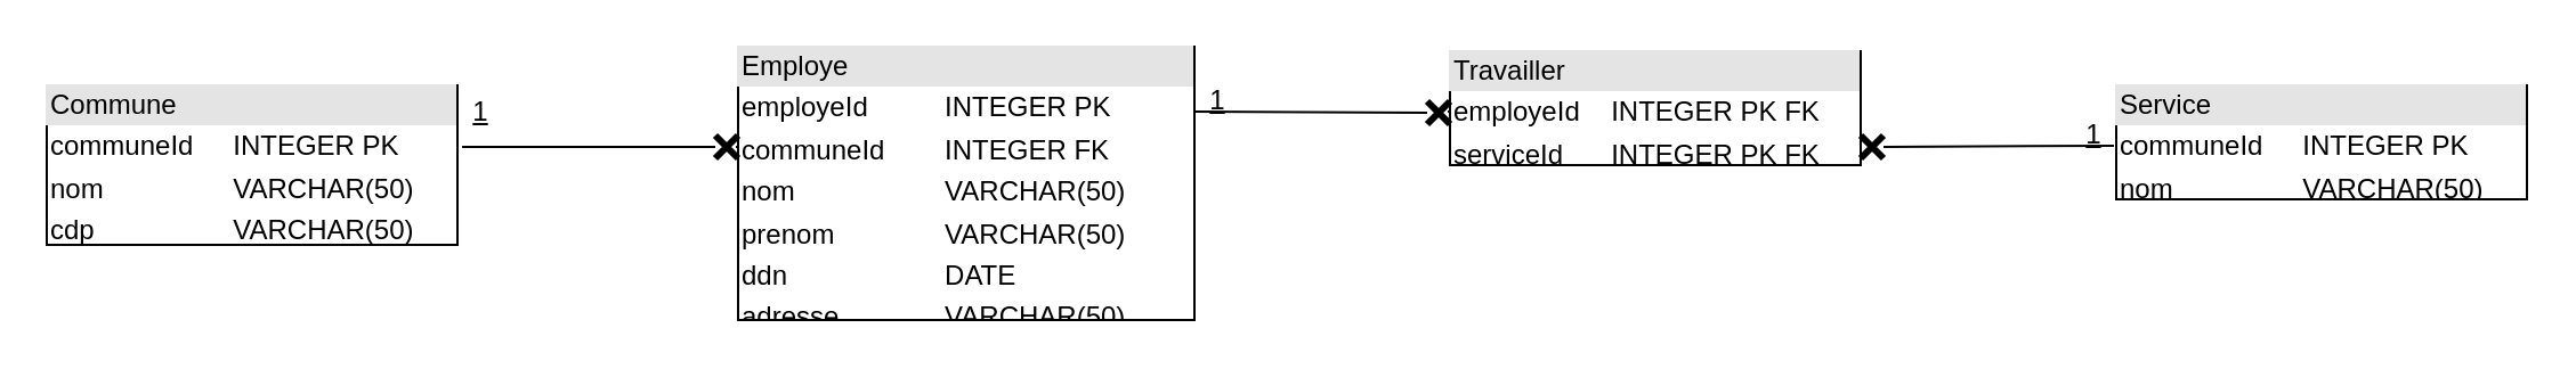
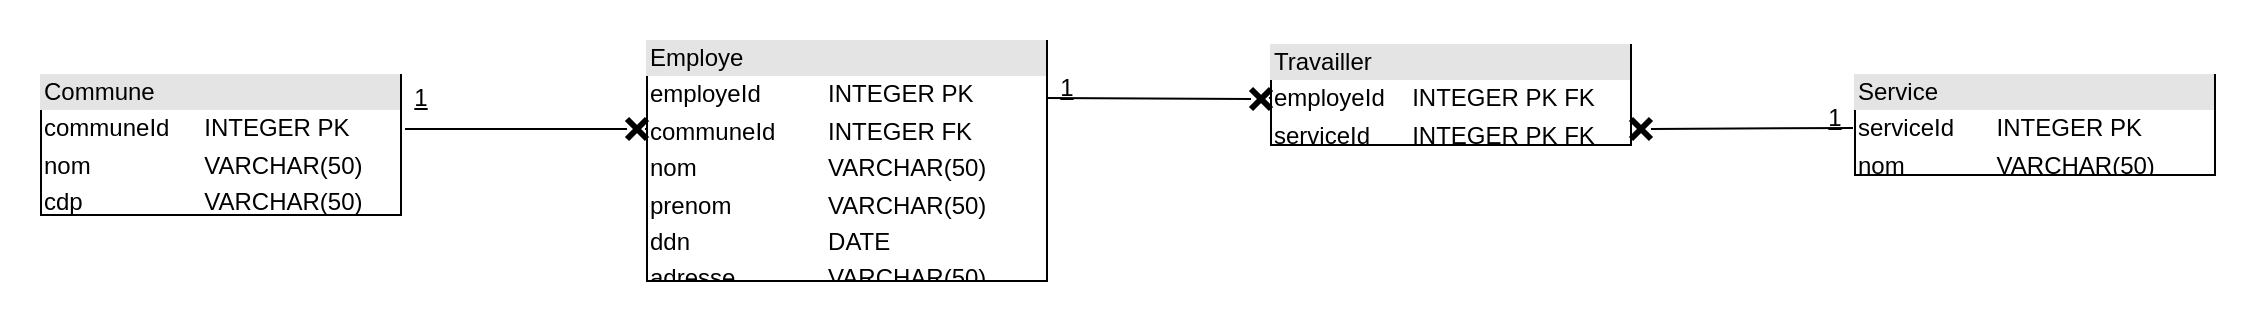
  <mxCell id="0" />
  <mxCell id="1" parent="0" />
  <mxCell id="2" value="&lt;div style=&quot;box-sizing:border-box;width:100%;background:#e4e4e4;padding:2px;&quot;&gt;Commune&lt;/div&gt;&lt;table style=&quot;width:100%;font-size:1em;&quot; cellpadding=&quot;2&quot; cellspacing=&quot;0&quot;&gt;&lt;tbody&gt;&lt;tr&gt;&lt;td&gt;communeId&lt;/td&gt;&lt;td&gt;INTEGER PK&lt;/td&gt;&lt;/tr&gt;&lt;tr&gt;&lt;td&gt;nom&lt;/td&gt;&lt;td&gt;VARCHAR(50)&lt;/td&gt;&lt;/tr&gt;&lt;tr&gt;&lt;td&gt;cdp&lt;/td&gt;&lt;td&gt;VARCHAR(50)&lt;/td&gt;&lt;/tr&gt;&lt;/tbody&gt;&lt;/table&gt;" style="verticalAlign=top;align=left;overflow=fill;html=1;" parent="1" vertex="1"><mxGeometry y="37" width="180" height="70" as="geometry" x="20" /></mxCell>
  <mxCell id="3" value="&lt;div style=&quot;box-sizing:border-box;width:100%;background:#e4e4e4;padding:2px;&quot;&gt;Employe&lt;/div&gt;&lt;table style=&quot;width:100%;font-size:1em;&quot; cellpadding=&quot;2&quot; cellspacing=&quot;0&quot;&gt;&lt;tbody&gt;&lt;tr&gt;&lt;td&gt;employeId&lt;/td&gt;&lt;td&gt;INTEGER PK&lt;/td&gt;&lt;/tr&gt;&lt;tr&gt;&lt;td&gt;communeId&lt;/td&gt;&lt;td&gt;INTEGER FK&lt;/td&gt;&lt;/tr&gt;&lt;tr&gt;&lt;td&gt;nom&lt;/td&gt;&lt;td&gt;VARCHAR(50)&lt;/td&gt;&lt;/tr&gt;&lt;tr&gt;&lt;td&gt;prenom&lt;/td&gt;&lt;td&gt;VARCHAR(50)&lt;/td&gt;&lt;/tr&gt;&lt;tr&gt;&lt;td&gt;ddn&lt;/td&gt;&lt;td&gt;DATE&lt;/td&gt;&lt;/tr&gt;&lt;tr&gt;&lt;td&gt;adresse&lt;/td&gt;&lt;td&gt;VARCHAR(50)&lt;/td&gt;&lt;/tr&gt;&lt;/tbody&gt;&lt;/table&gt;" style="verticalAlign=top;align=left;overflow=fill;html=1;" parent="1" vertex="1"><mxGeometry x="323" y="20" width="200" height="120" as="geometry" /></mxCell>
- <mxCell id="4" value="&lt;div style=&quot;box-sizing:border-box;width:100%;background:#e4e4e4;padding:2px;&quot;&gt;Service&lt;/div&gt;&lt;table style=&quot;width:100%;font-size:1em;&quot; cellpadding=&quot;2&quot; cellspacing=&quot;0&quot;&gt;&lt;tbody&gt;&lt;tr&gt;&lt;td&gt;communeId&lt;/td&gt;&lt;td&gt;INTEGER PK&lt;/td&gt;&lt;/tr&gt;&lt;tr&gt;&lt;td&gt;nom&lt;/td&gt;&lt;td&gt;VARCHAR(50)&lt;/td&gt;&lt;/tr&gt;&lt;/tbody&gt;&lt;/table&gt;" style="verticalAlign=top;align=left;overflow=fill;html=1;" parent="1" vertex="1"><mxGeometry x="927" y="37" width="180" height="50" as="geometry" /></mxCell>
+ <mxCell id="4" value="&lt;div style=&quot;box-sizing:border-box;width:100%;background:#e4e4e4;padding:2px;&quot;&gt;Service&lt;/div&gt;&lt;table style=&quot;width:100%;font-size:1em;&quot; cellpadding=&quot;2&quot; cellspacing=&quot;0&quot;&gt;&lt;tbody&gt;&lt;tr&gt;&lt;td&gt;serviceId&lt;/td&gt;&lt;td&gt;INTEGER PK&lt;/td&gt;&lt;/tr&gt;&lt;tr&gt;&lt;td&gt;nom&lt;/td&gt;&lt;td&gt;VARCHAR(50)&lt;/td&gt;&lt;/tr&gt;&lt;/tbody&gt;&lt;/table&gt;" style="verticalAlign=top;align=left;overflow=fill;html=1;" parent="1" vertex="1"><mxGeometry x="927" y="37" width="180" height="50" as="geometry" /></mxCell>
  <mxCell id="5" value="" style="endArrow=none;html=1;rounded=0;startArrow=none;" parent="1" source="8" edge="1"><mxGeometry width="50" height="50" relative="1" as="geometry"><mxPoint x="202" y="64" as="sourcePoint" /><mxPoint x="322" y="64" as="targetPoint" /></mxGeometry></mxCell>
  <mxCell id="6" value="" style="endArrow=none;html=1;rounded=0;startArrow=none;" parent="1" edge="1"><mxGeometry width="50" height="50" relative="1" as="geometry"><mxPoint x="820" y="81" as="sourcePoint" /><mxPoint x="820" y="81" as="targetPoint" /></mxGeometry></mxCell>
  <mxCell id="7" value="" style="endArrow=none;html=1;rounded=0;" parent="1" edge="1"><mxGeometry width="50" height="50" relative="1" as="geometry"><mxPoint x="523" y="81.41" as="sourcePoint" /><mxPoint x="523" y="81.41" as="targetPoint" /></mxGeometry></mxCell>
  <mxCell id="8" value="" style="shape=umlDestroy;whiteSpace=wrap;html=1;strokeWidth=3;" parent="1" vertex="1"><mxGeometry x="313" y="59" width="10" height="10" as="geometry" /></mxCell>
  <mxCell id="9" value="" style="endArrow=none;html=1;rounded=0;" parent="1" target="8" edge="1"><mxGeometry width="50" height="50" relative="1" as="geometry"><mxPoint x="202" y="64" as="sourcePoint" /><mxPoint x="322" y="64" as="targetPoint" /></mxGeometry></mxCell>
  <mxCell id="10" value="&lt;u&gt;1&lt;/u&gt;" style="text;html=1;align=center;verticalAlign=middle;resizable=0;points=[];autosize=1;strokeColor=none;fillColor=none;" parent="1" vertex="1"><mxGeometry x="200" y="39" width="20" height="20" as="geometry" /></mxCell>
  <mxCell id="11" value="&lt;div style=&quot;box-sizing:border-box;width:100%;background:#e4e4e4;padding:2px;&quot;&gt;Travailler&lt;/div&gt;&lt;table style=&quot;width:100%;font-size:1em;&quot; cellpadding=&quot;2&quot; cellspacing=&quot;0&quot;&gt;&lt;tbody&gt;&lt;tr&gt;&lt;td&gt;employeId&lt;/td&gt;&lt;td&gt;INTEGER PK FK&lt;/td&gt;&lt;/tr&gt;&lt;tr&gt;&lt;td&gt;serviceId&lt;/td&gt;&lt;td&gt;INTEGER PK FK&lt;/td&gt;&lt;/tr&gt;&lt;/tbody&gt;&lt;/table&gt;" style="verticalAlign=top;align=left;overflow=fill;html=1;" parent="1" vertex="1"><mxGeometry x="635" y="22" width="180" height="50" as="geometry" /></mxCell>
  <mxCell id="12" value="" style="endArrow=none;html=1;rounded=0;startArrow=none;" edge="1" parent="1" source="14"><mxGeometry width="50" height="50" relative="1" as="geometry"><mxPoint x="523" y="48.5" as="sourcePoint" /><mxPoint x="634" y="48.5" as="targetPoint" /></mxGeometry></mxCell>
  <mxCell id="13" value="" style="endArrow=none;html=1;rounded=0;startArrow=none;" edge="1" parent="1" source="16"><mxGeometry width="50" height="50" relative="1" as="geometry"><mxPoint x="815" y="63.5" as="sourcePoint" /><mxPoint x="926" y="63.5" as="targetPoint" /></mxGeometry></mxCell>
  <mxCell id="14" value="" style="shape=umlDestroy;whiteSpace=wrap;html=1;strokeWidth=3;" vertex="1" parent="1"><mxGeometry x="625" y="44" width="10" height="10" as="geometry" /></mxCell>
  <mxCell id="15" value="" style="endArrow=none;html=1;rounded=0;" edge="1" parent="1" target="14"><mxGeometry width="50" height="50" relative="1" as="geometry"><mxPoint x="523" y="48.5" as="sourcePoint" /><mxPoint x="634" y="48.5" as="targetPoint" /></mxGeometry></mxCell>
  <mxCell id="16" value="" style="shape=umlDestroy;whiteSpace=wrap;html=1;strokeWidth=3;" vertex="1" parent="1"><mxGeometry x="815" y="59" width="10" height="10" as="geometry" /></mxCell>
  <mxCell id="17" value="" style="endArrow=none;html=1;rounded=0;" edge="1" parent="1" target="16"><mxGeometry width="50" height="50" relative="1" as="geometry"><mxPoint x="815" y="63.5" as="sourcePoint" /><mxPoint x="926" y="63.5" as="targetPoint" /></mxGeometry></mxCell>
  <mxCell id="18" value="&lt;u&gt;1&lt;/u&gt;" style="text;html=1;align=center;verticalAlign=middle;resizable=0;points=[];autosize=1;strokeColor=none;fillColor=none;" vertex="1" parent="1"><mxGeometry x="523" y="34" width="20" height="20" as="geometry" /></mxCell>
  <mxCell id="19" value="&lt;u&gt;1&lt;/u&gt;" style="text;html=1;align=center;verticalAlign=middle;resizable=0;points=[];autosize=1;strokeColor=none;fillColor=none;" vertex="1" parent="1"><mxGeometry x="907" y="49" width="20" height="20" as="geometry" /></mxCell>
